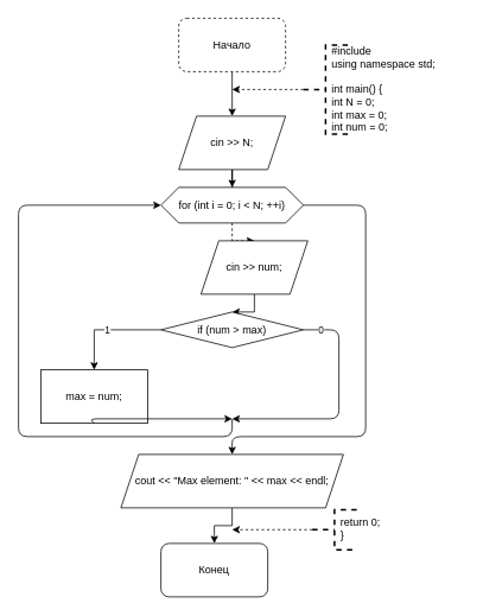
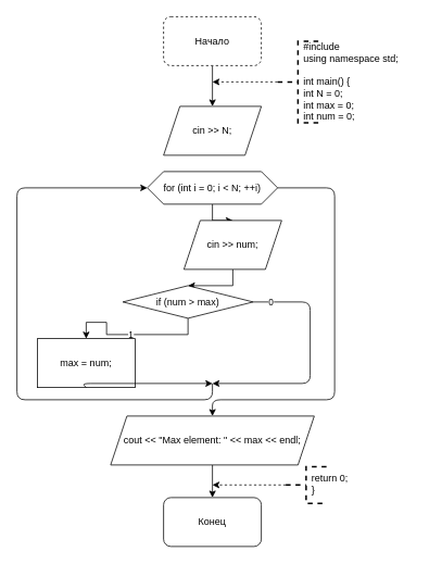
  <mxCell id="0" />
  <mxCell id="1" parent="0" />
  <mxCell id="2" style="edgeStyle=orthogonalEdgeStyle;rounded=0;orthogonalLoop=1;jettySize=auto;html=1;entryX=0.5;entryY=0;entryDx=0;entryDy=0;" edge="1" parent="1" source="3" target="5"><mxGeometry relative="1" as="geometry" /></mxCell>
  <mxCell id="3" value="Начало" style="rounded=1;whiteSpace=wrap;html=1;dashed=1;" vertex="1" parent="1"><mxGeometry x="200" y="20" width="120" height="60" as="geometry" /></mxCell>
- <mxCell id="4" style="edgeStyle=orthogonalEdgeStyle;rounded=0;orthogonalLoop=1;jettySize=auto;html=1;" edge="1" parent="1" source="5" target="7"><mxGeometry relative="1" as="geometry" /></mxCell>
  <mxCell id="5" value="cin &amp;gt;&amp;gt; N;" style="shape=parallelogram;perimeter=parallelogramPerimeter;whiteSpace=wrap;html=1;fixedSize=1;" vertex="1" parent="1"><mxGeometry x="200" y="130" width="120" height="60" as="geometry" /></mxCell>
- <mxCell id="6" style="edgeStyle=orthogonalEdgeStyle;rounded=0;orthogonalLoop=1;jettySize=auto;html=1;dashed=1;" edge="1" parent="1" source="7" target="9"><mxGeometry relative="1" as="geometry" /></mxCell>
+ <mxCell id="6" style="edgeStyle=orthogonalEdgeStyle;rounded=0;orthogonalLoop=1;jettySize=auto;html=1;" edge="1" parent="1" source="7" target="9"><mxGeometry relative="1" as="geometry" /></mxCell>
  <mxCell id="7" value="for (int i = 0; i &amp;lt; N; ++i)" style="shape=hexagon;perimeter=hexagonPerimeter2;whiteSpace=wrap;html=1;fixedSize=1;" vertex="1" parent="1"><mxGeometry x="180" y="210" width="160" height="40" as="geometry" /></mxCell>
  <mxCell id="8" style="edgeStyle=orthogonalEdgeStyle;rounded=0;orthogonalLoop=1;jettySize=auto;html=1;" edge="1" parent="1" source="9" target="11"><mxGeometry relative="1" as="geometry" /></mxCell>
  <mxCell id="9" value="cin &amp;gt;&amp;gt; num;" style="shape=parallelogram;perimeter=parallelogramPerimeter;whiteSpace=wrap;html=1;fixedSize=1;" vertex="1" parent="1"><mxGeometry x="225" y="270" width="120" height="60" as="geometry" /></mxCell>
  <mxCell id="10" value="1" style="edgeStyle=orthogonalEdgeStyle;rounded=0;orthogonalLoop=1;jettySize=auto;html=1;entryX=0.5;entryY=0;entryDx=0;entryDy=0;" edge="1" parent="1" source="11" target="12"><mxGeometry relative="1" as="geometry" /></mxCell>
- <mxCell id="11" value="if (num &amp;gt; max)" style="rhombus;whiteSpace=wrap;html=1;" vertex="1" parent="1"><mxGeometry x="180" y="350" width="160" height="40" as="geometry" /></mxCell>
+ <mxCell id="11" value="if (num &amp;gt; max)" style="rhombus;whiteSpace=wrap;html=1;" vertex="1" parent="1"><mxGeometry x="150" y="350" width="160" height="40" as="geometry" /></mxCell>
  <mxCell id="12" value="max = num;" style="rounded=0;whiteSpace=wrap;html=1;" vertex="1" parent="1"><mxGeometry x="45" y="415" width="120" height="60" as="geometry" /></mxCell>
  <mxCell id="13" style="edgeStyle=orthogonalEdgeStyle;rounded=0;orthogonalLoop=1;jettySize=auto;html=1;entryX=0.5;entryY=0;entryDx=0;entryDy=0;" edge="1" parent="1" source="14" target="19"><mxGeometry relative="1" as="geometry" /></mxCell>
  <mxCell id="14" value="cout &amp;lt;&amp;lt; &quot;Max element: &quot; &amp;lt;&amp;lt; max &amp;lt;&amp;lt; endl;" style="shape=parallelogram;perimeter=parallelogramPerimeter;whiteSpace=wrap;html=1;fixedSize=1;" vertex="1" parent="1"><mxGeometry x="135" y="510" width="250" height="60" as="geometry" /></mxCell>
  <mxCell id="15" value="" style="endArrow=classic;html=1;exitX=0.5;exitY=1;exitDx=0;exitDy=0;" edge="1" parent="1" source="12"><mxGeometry width="50" height="50" relative="1" as="geometry"><mxPoint x="250" y="530" as="sourcePoint" /><mxPoint x="260" y="470" as="targetPoint" /><Array as="points"><mxPoint x="100" y="470" /></Array></mxGeometry></mxCell>
  <mxCell id="16" value="0" style="endArrow=classic;html=1;exitX=1;exitY=0.5;exitDx=0;exitDy=0;" edge="1" parent="1" source="11"><mxGeometry x="-0.846" width="50" height="50" relative="1" as="geometry"><mxPoint x="250" y="530" as="sourcePoint" /><mxPoint x="260" y="470" as="targetPoint" /><Array as="points"><mxPoint x="380" y="370" /><mxPoint x="380" y="470" /></Array><mxPoint as="offset" /></mxGeometry></mxCell>
  <mxCell id="17" value="" style="endArrow=classic;html=1;entryX=0;entryY=0.5;entryDx=0;entryDy=0;" edge="1" parent="1" target="7"><mxGeometry width="50" height="50" relative="1" as="geometry"><mxPoint x="260" y="470" as="sourcePoint" /><mxPoint x="300" y="480" as="targetPoint" /><Array as="points"><mxPoint x="260" y="490" /><mxPoint x="20" y="490" /><mxPoint x="20" y="230" /></Array></mxGeometry></mxCell>
  <mxCell id="18" value="" style="endArrow=classic;html=1;exitX=1;exitY=0.5;exitDx=0;exitDy=0;entryX=0.5;entryY=0;entryDx=0;entryDy=0;" edge="1" parent="1" source="7" target="14"><mxGeometry width="50" height="50" relative="1" as="geometry"><mxPoint x="250" y="530" as="sourcePoint" /><mxPoint x="300" y="480" as="targetPoint" /><Array as="points"><mxPoint x="410" y="230" /><mxPoint x="410" y="490" /><mxPoint x="260" y="490" /></Array></mxGeometry></mxCell>
- <mxCell id="19" value="Конец" style="rounded=1;whiteSpace=wrap;html=1;" vertex="1" parent="1"><mxGeometry x="180" y="610" width="120" height="60" as="geometry" /></mxCell>
+ <mxCell id="19" value="Конец" style="rounded=1;whiteSpace=wrap;html=1;" vertex="1" parent="1"><mxGeometry x="200" y="610" width="120" height="60" as="geometry" /></mxCell>
  <mxCell id="20" style="edgeStyle=orthogonalEdgeStyle;rounded=0;orthogonalLoop=1;jettySize=auto;html=1;dashed=1;" edge="1" parent="1" source="21"><mxGeometry relative="1" as="geometry"><mxPoint x="260" y="100" as="targetPoint" /></mxGeometry></mxCell>
  <mxCell id="21" value="" style="strokeWidth=2;html=1;shape=mxgraph.flowchart.annotation_2;align=left;labelPosition=right;pointerEvents=1;dashed=1;" vertex="1" parent="1"><mxGeometry x="340" y="50" width="50" height="100" as="geometry" /></mxCell>
  <mxCell id="22" value="#include&lt;br&gt;using namespace std;&lt;br&gt;&lt;br&gt;int main() {&lt;br&gt;int N = 0;&lt;br&gt;int max = 0;&lt;br&gt;int num = 0;" style="text;html=1;strokeColor=none;fillColor=none;align=left;verticalAlign=middle;whiteSpace=wrap;rounded=0;dashed=1;" vertex="1" parent="1"><mxGeometry x="370" y="50" width="150" height="100" as="geometry" /></mxCell>
  <mxCell id="23" style="edgeStyle=orthogonalEdgeStyle;rounded=0;orthogonalLoop=1;jettySize=auto;html=1;dashed=1;" edge="1" parent="1" source="24"><mxGeometry relative="1" as="geometry"><mxPoint x="260" y="594.5" as="targetPoint" /></mxGeometry></mxCell>
  <mxCell id="24" value="" style="strokeWidth=2;html=1;shape=mxgraph.flowchart.annotation_2;align=left;labelPosition=right;pointerEvents=1;dashed=1;" vertex="1" parent="1"><mxGeometry x="350" y="572" width="50" height="45" as="geometry" /></mxCell>
  <mxCell id="25" value="return 0;&lt;br&gt;}" style="text;html=1;strokeColor=none;fillColor=none;align=left;verticalAlign=middle;whiteSpace=wrap;rounded=0;dashed=1;" vertex="1" parent="1"><mxGeometry x="380" y="575" width="90" height="35" as="geometry" /></mxCell>
